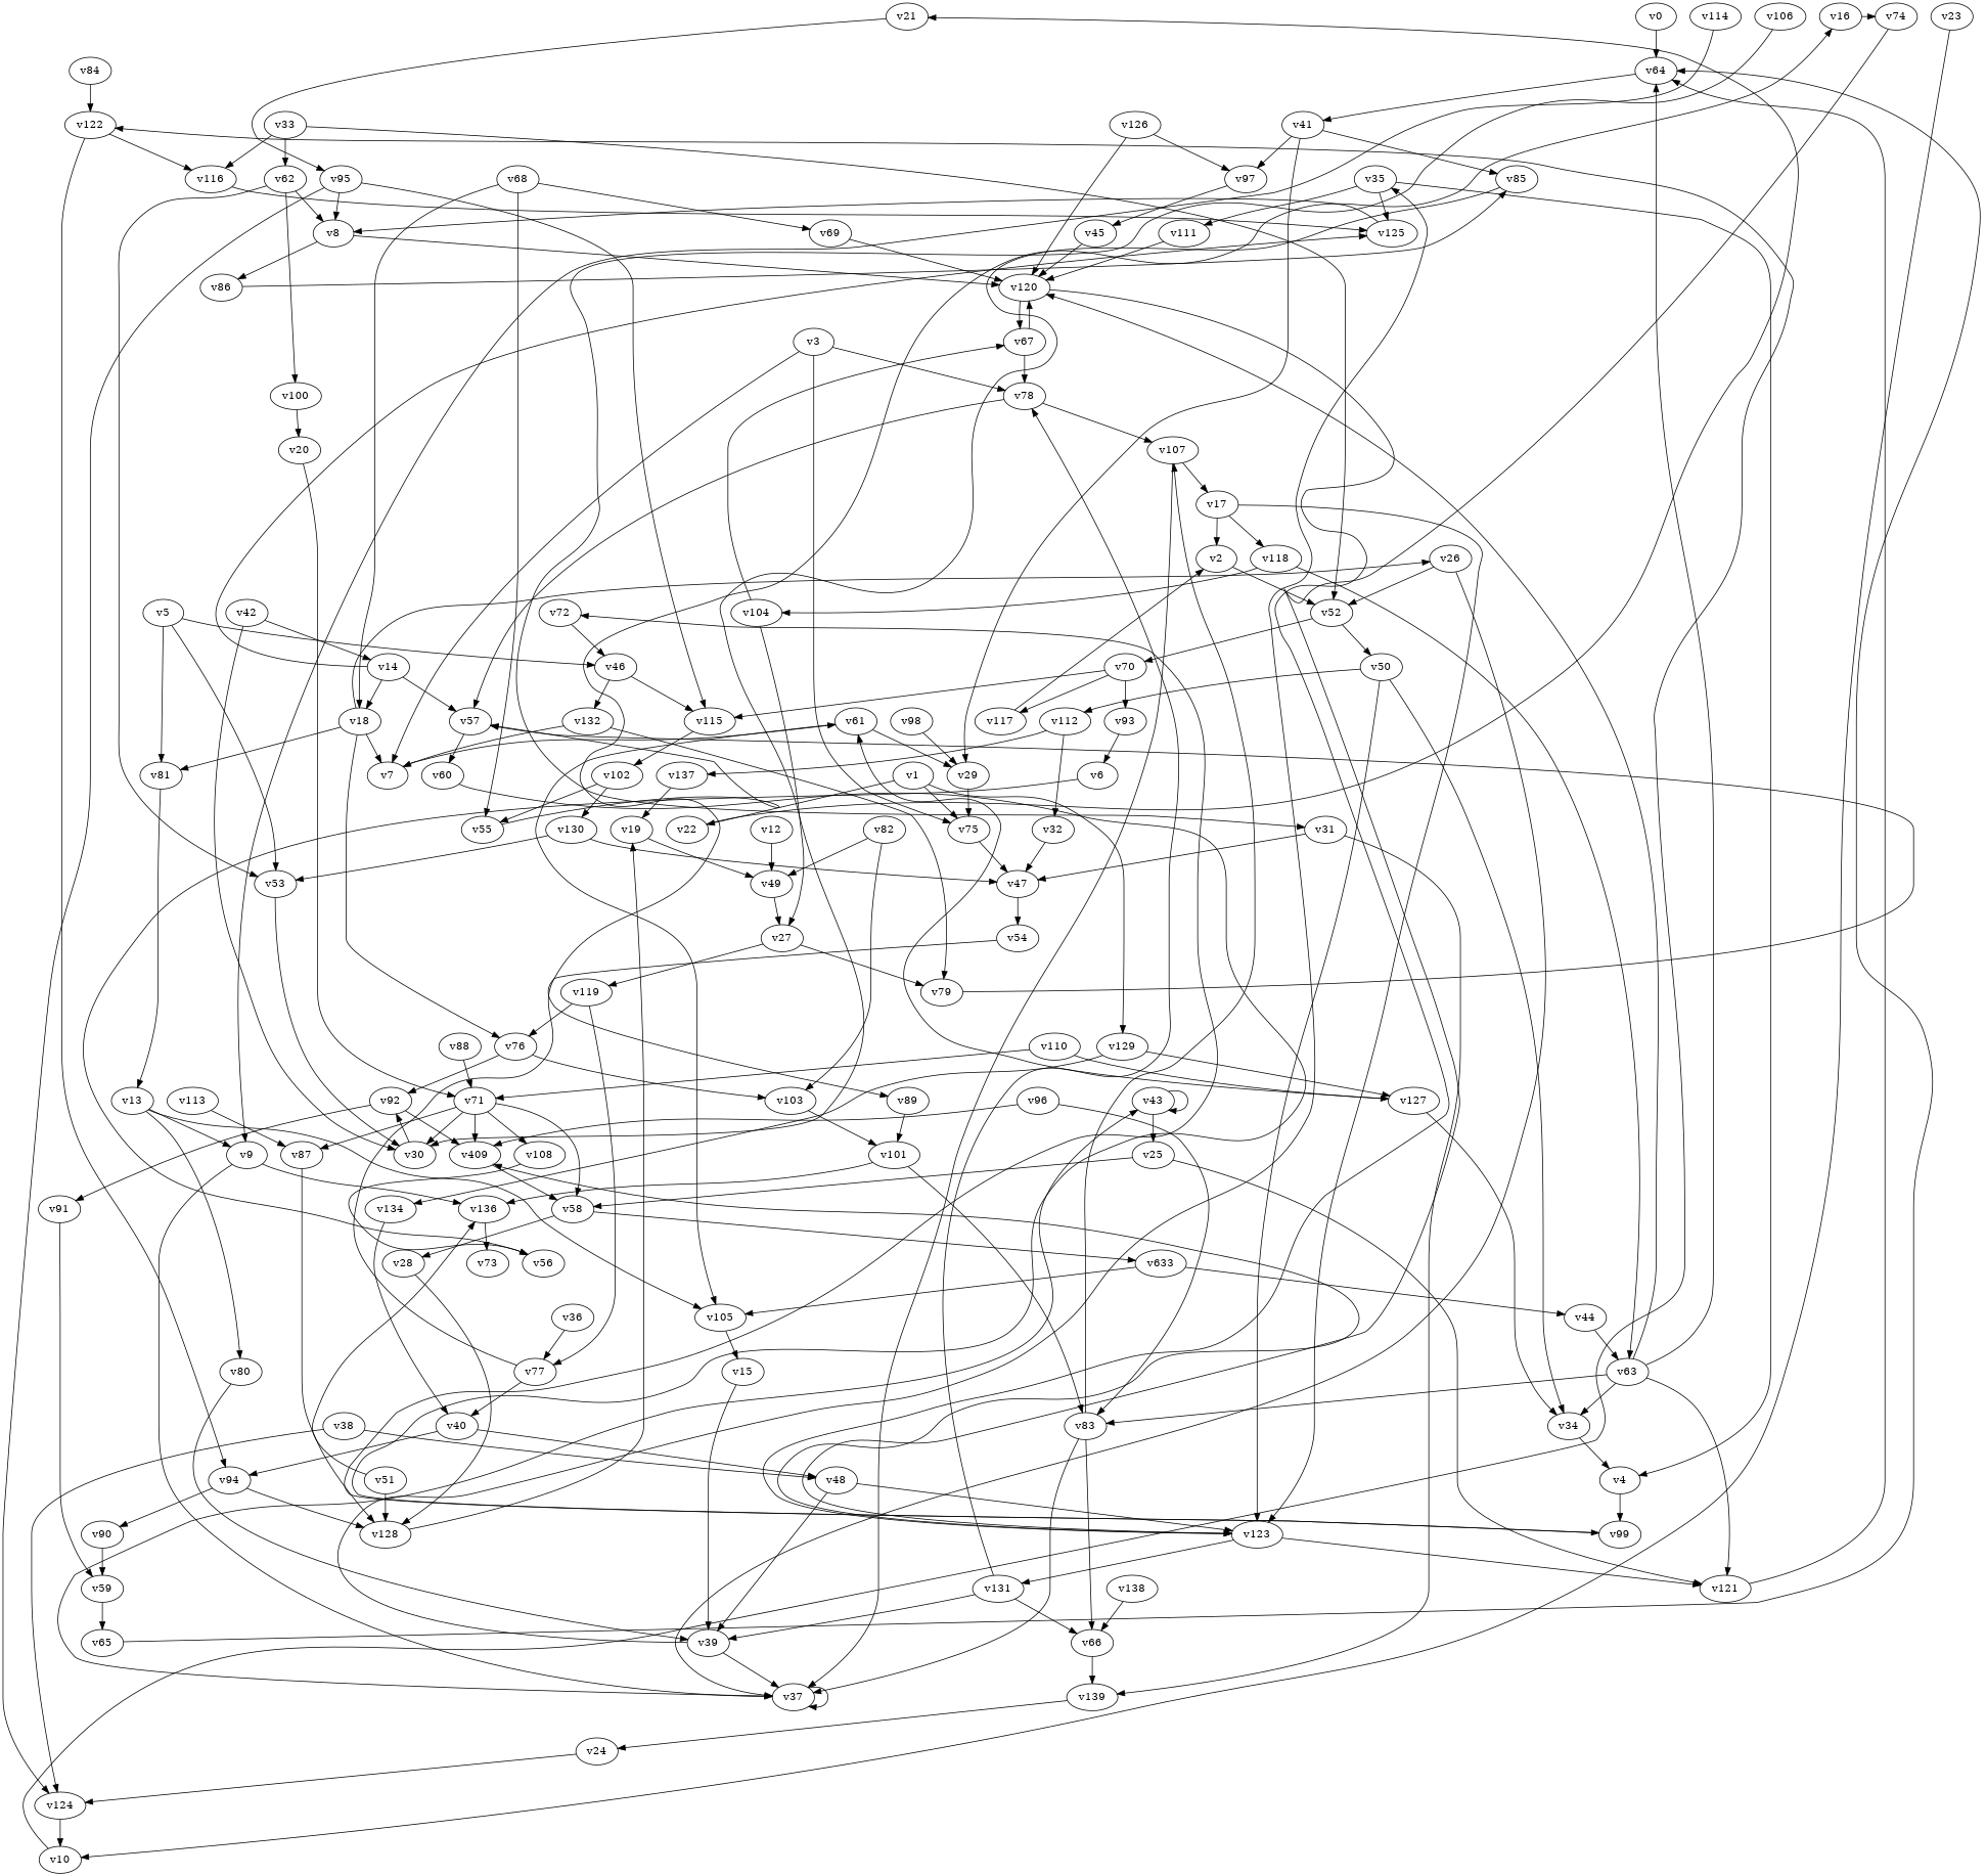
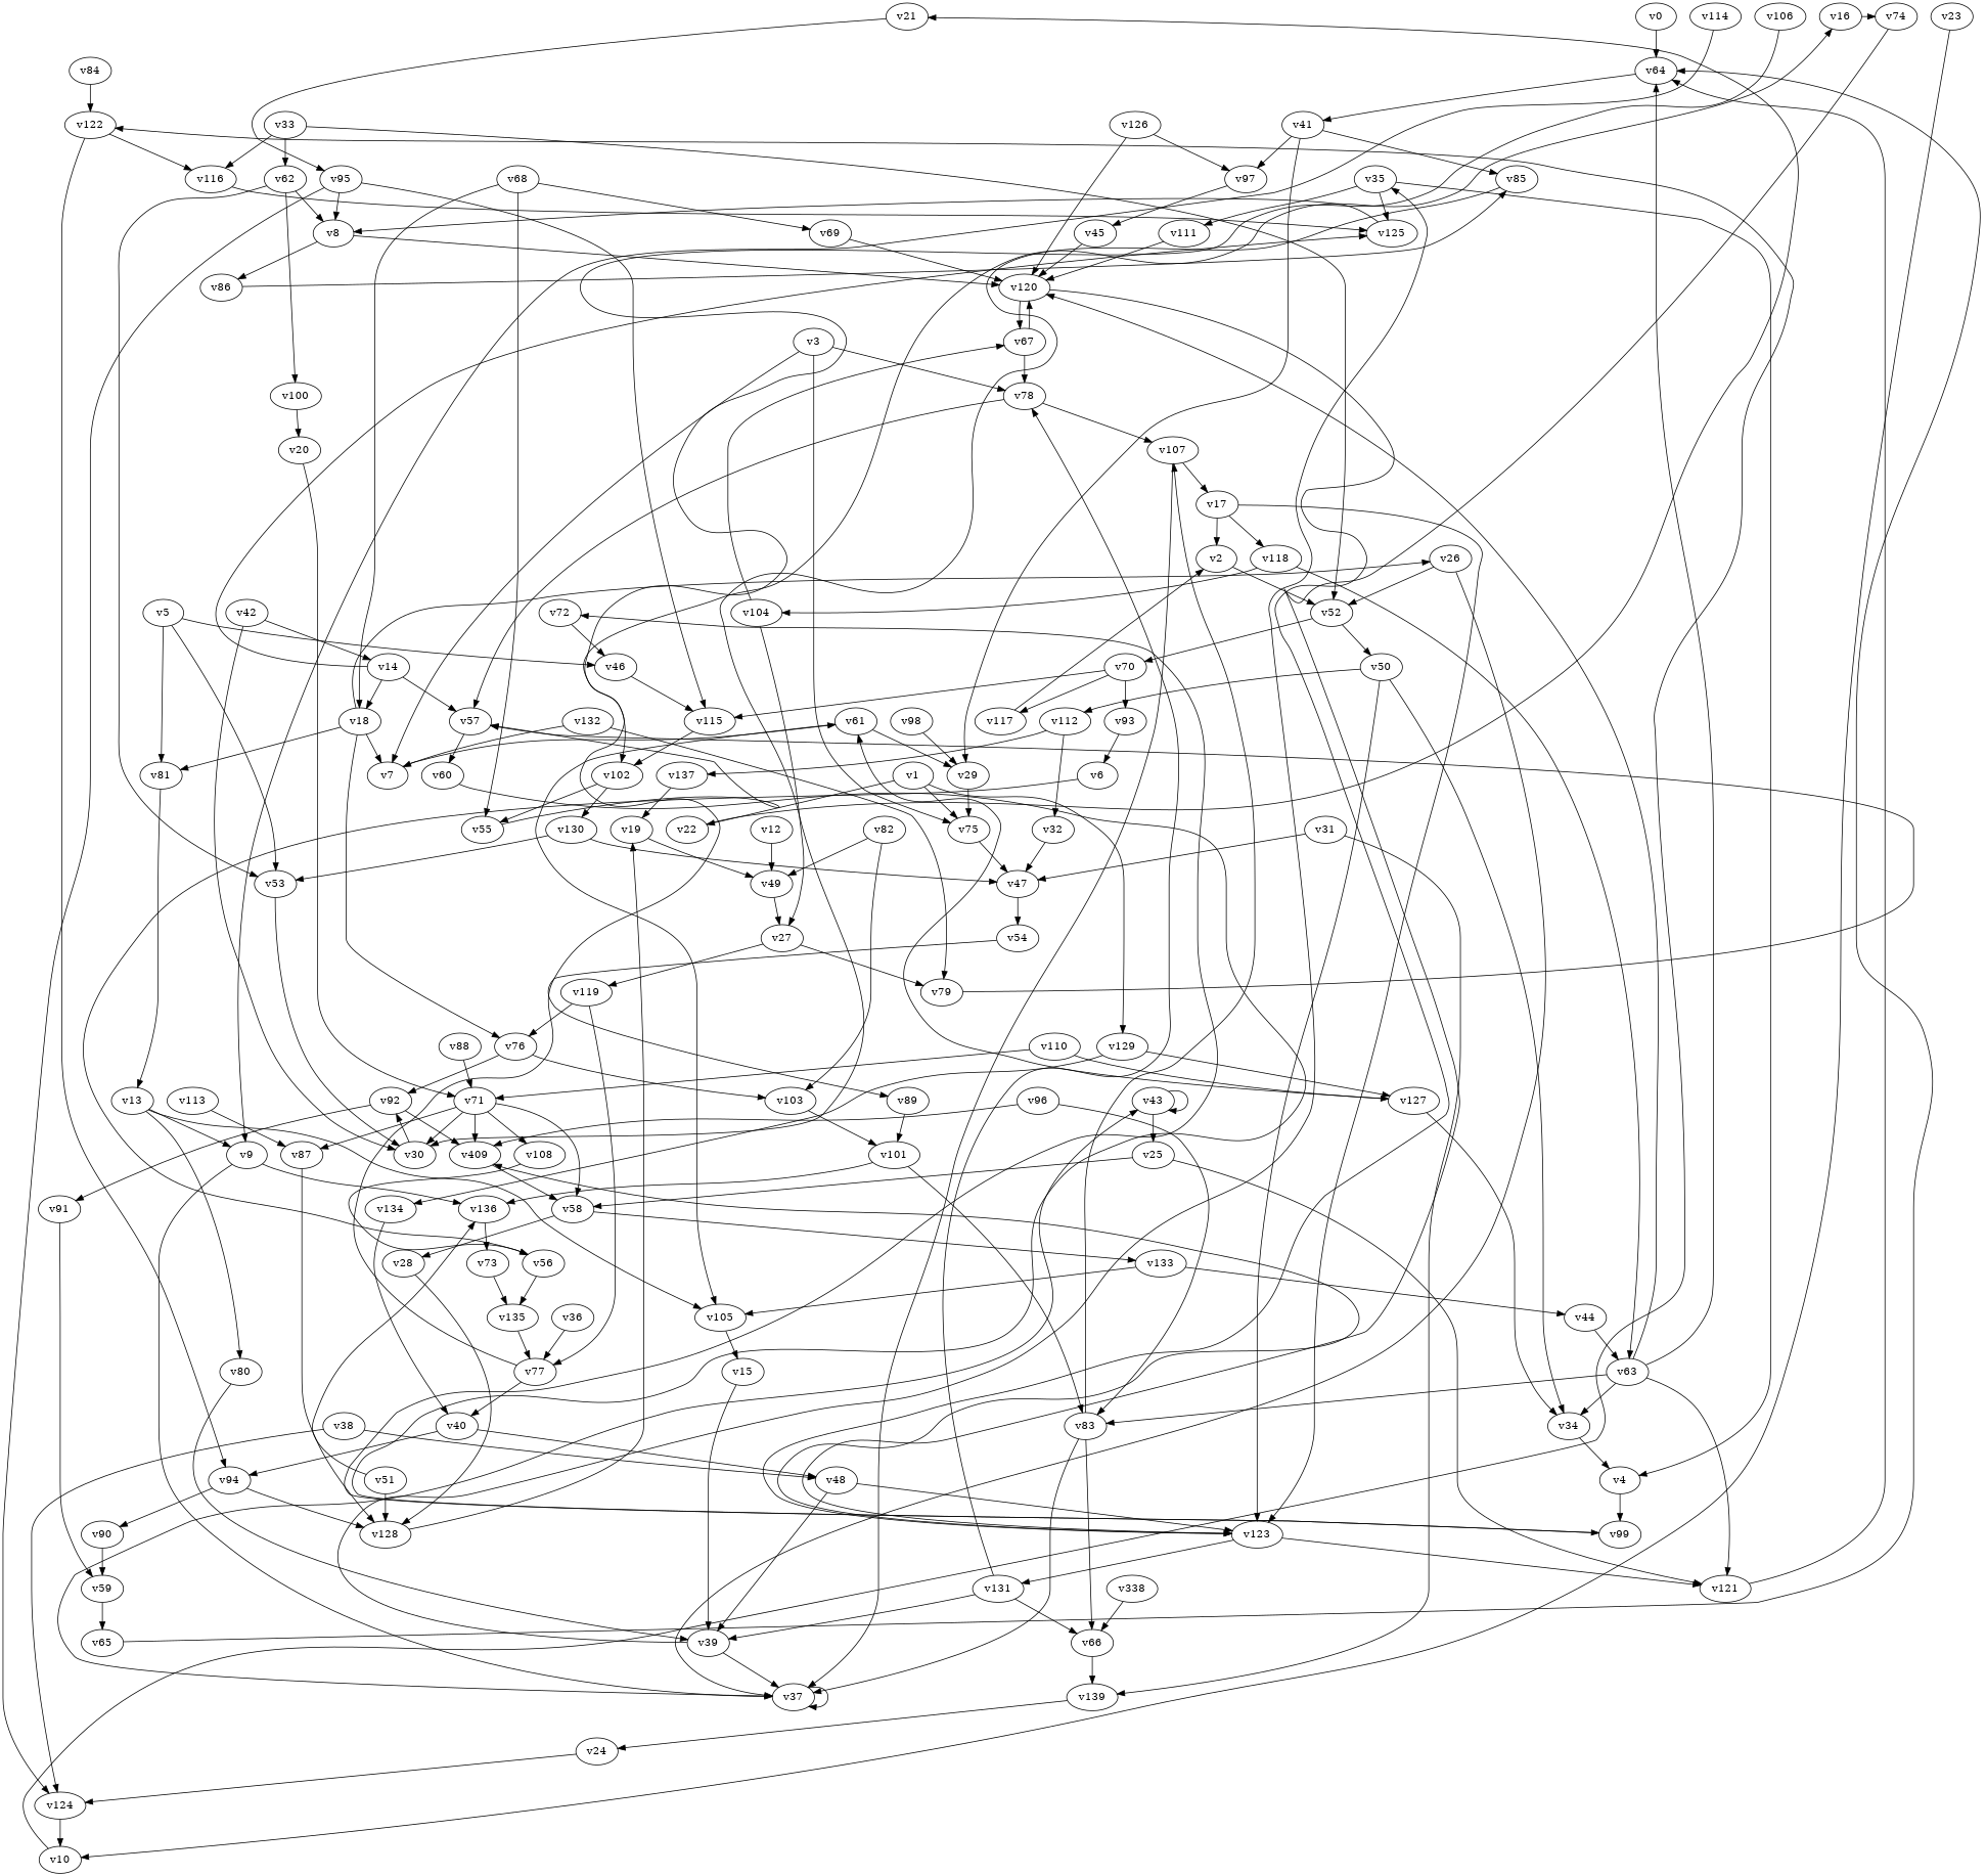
  digraph {
    node [player=1]
    v0 [player=0]
    v64
    v41 [player=0]
    v1
    v22
    v75 [player=0]
    v129 [player=0]
    v21 [player=0]
    v47 [player=0]
    v127
    v134 [player=0]
    v2
    v52
    v50
    v70 [player=0]
    v3 [player=0]
    v7
    v78
    v61 [player=0]
    v57
    v107 [player=0]
    v4
    v99
    v72 [player=0]
    v5
    v46
    v53
    v81
    v115 [player=0]
    v132
    v30
    v13
    v6 [player=0]
    v56
+   v135 [player=0]
    v105
    v29 [player=0]
    v8
    v86
    v120
    v85
    v123
    v67 [player=0]
    v9 [player=0]
    v37 [player=0]
    v136
    v43 [player=0]
    v73
    v122 [player=0]
    v10
    v116
    v94 [player=0]
    v45 [player=0]
    v12 [player=0]
    v49
    v27 [player=0]
    v80 [player=0]
    v39
    v15
    v14 [player=0]
    v18
    v125 [player=0]
    v26
    v76 [player=0]
    v60
    v35 [player=0]
    v74 [player=0]
    v16
    v17 [player=0]
    v118 [player=0]
    v63 [player=0]
    v104
    v121
    n74 [label=v409]
    v131
    v92 [player=0]
    v103
    v19
    v20
    v71
    v58 [player=0]
    v87 [player=0]
    v108
    v95 [player=0]
    v124 [player=0]
    v23
    v24
    v25 [player=0]
    v28 [player=0]
-   v133 [player=0 label=v633]
+   v133 [player=0]
    v98
    v79 [player=0]
    v119 [player=0]
    v77
    v128 [player=0]
    v91 [player=0]
    v31 [player=0]
    v139 [player=0]
    v54
    v32
    v33
    v62 [player=0]
    v100
    v34
    v111
    v36
    v40
    v38
    v48
    v90
    v97 [player=0]
    v42
    v44 [player=0]
    v83 [player=0]
    v102
    v89
    v112
    v137 [player=0]
    v51
    v93 [player=0]
    v117 [player=0]
    v101
    v55 [player=0]
    v59 [player=0]
    v65 [player=0]
    v66
    v68 [player=0]
    v69
    v82
    v84 [player=0]
    v88
    v96
    v130 [player=0]
    v106 [player=0]
    v110 [player=0]
    v113
    v114 [player=0]
    v126
-   v138
+   v138 [label=v338]
    v0 -> v64
    v64 -> v41
    v41 -> v29
    v41 -> v85
    v41 -> v97
    v1 -> v22
    v1 -> v75
    v1 -> v129
    v22 -> v21 [constraint="t < 8"]
    v75 -> v47
    v129 -> v127
    v129 -> v134
    v21 -> v95 [constraint="t < 6"]
    v47 -> v54
    v127 -> v61 [constraint="t mod 5 == 0"]
    v127 -> v34
    v134 -> v40
    v2 -> v52
    v52 -> v50
    v52 -> v70
    v50 -> v123
    v50 -> v34
    v50 -> v112
    v70 -> v115
    v70 -> v93
    v70 -> v117
    v3 -> v75
    v3 -> v7
    v3 -> v78
    v7 -> v61 [constraint="t < 5"]
    v78 -> v57
    v78 -> v107
    v61 -> v105
    v61 -> v29
    v57 -> v60
    v107 -> v37
    v107 -> v17
    v4 -> v99
    v99 -> v72 [constraint="t < 9"]
    v72 -> v46
    v5 -> v46
    v5 -> v53
    v5 -> v81
    v46 -> v115
-   v46 -> v132
    v53 -> v30
    v81 -> v13
    v115 -> v102
    v132 -> v7
    v132 -> v79
    v30 -> v92 [constraint="t < 15"]
    v13 -> v105
    v13 -> v9
    v13 -> v80
    v6 -> v56 [constraint="t >= 2"]
+   v56 -> v135
+   v135 -> v77
    v105 -> v15
    v29 -> v75
    v8 -> v86
    v8 -> v120
    v86 -> v85 [constraint="t >= 5"]
    v120 -> v123 [constraint="t < 5"]
    v120 -> v67
    v85 -> v30 [constraint="t < 15"]
    v123 -> v121
    v123 -> n74 [constraint="t >= 5"]
    v123 -> v131
    v67 -> v78
    v67 -> v120
    v9 -> v37
    v9 -> v136
    v37 -> v37
    v37 -> v43 [constraint="t mod 5 == 0"]
    v136 -> v73
    v43 -> v43
    v43 -> v25
+   v73 -> v135
    v122 -> v116
    v122 -> v94
    v10 -> v122 [constraint="t < 13"]
    v116 -> v125 [constraint="t >= 5"]
    v94 -> v128
    v94 -> v90
    v45 -> v120
    v12 -> v49
    v49 -> v27
    v27 -> v79
    v27 -> v119
    v80 -> v39
    v39 -> v37
    v39 -> v35 [constraint="t >= 2"]
    v15 -> v39
    v14 -> v57
    v14 -> v18
    v14 -> v125 [constraint="t < 9"]
    v18 -> v7
    v18 -> v81
    v18 -> v26 [constraint="t < 6"]
    v18 -> v76
    v125 -> v8 [constraint="t >= 2"]
    v26 -> v52
    v26 -> v37 [constraint="t >= 2"]
    v76 -> v92
    v76 -> v103
    v60 -> v99 [constraint="t >= 4"]
    v35 -> v4
    v35 -> v125
    v35 -> v111
    v74 -> v123 [constraint="t >= 3"]
    v16 -> v74 [constraint="t mod 4 == 3"]
    v17 -> v2
    v17 -> v123
    v17 -> v118
    v118 -> v63
    v118 -> v104
    v63 -> v64
    v63 -> v120
    v63 -> v121
    v63 -> v34
    v63 -> v83
    v104 -> v67
    v104 -> v27
    v121 -> v64
    n74 -> v58
    v131 -> v78
    v131 -> v39
    v131 -> v66
    v92 -> n74
    v92 -> v91
    v103 -> v101
    v19 -> v49
    v20 -> v71
    v71 -> v30
    v71 -> n74
    v71 -> v58
    v71 -> v87
    v71 -> v108
    v58 -> v28
    v58 -> v133
    v87 -> v128
    v108 -> v56 [constraint="t mod 5 == 4"]
    v95 -> v115
    v95 -> v8
    v95 -> v124
    v124 -> v10
    v23 -> v10 [constraint="t < 6"]
    v24 -> v124
    v25 -> v121
    v25 -> v58
    v28 -> v128
    v133 -> v105
    v133 -> v44
    v98 -> v29
    v79 -> v57 [constraint="t >= 2"]
    v119 -> v76
    v119 -> v77
    v77 -> v16 [constraint="t < 7"]
    v77 -> v40
    v128 -> v19
    v91 -> v59
    v31 -> v47
    v31 -> v139
    v139 -> v24
    v54 -> v89 [constraint="t < 6"]
    v32 -> v47
    v33 -> v52
    v33 -> v116
    v33 -> v62
    v62 -> v53
    v62 -> v8
    v62 -> v100
    v100 -> v20
    v34 -> v4
    v111 -> v120
    v36 -> v77
    v40 -> v94
    v40 -> v48
    v38 -> v124
    v38 -> v48
    v48 -> v123
    v48 -> v39
    v90 -> v59
    v97 -> v45
    v42 -> v30
    v42 -> v14
    v44 -> v63
    v83 -> v107
    v83 -> v37
    v83 -> v66
    v102 -> v55
    v102 -> v130
    v89 -> v101
    v112 -> v32
    v112 -> v137
    v137 -> v19
    v51 -> v136 [constraint="t >= 2"]
    v51 -> v128
    v93 -> v6
    v117 -> v2
    v101 -> v136
    v101 -> v83
    v55 -> v57 [constraint="t >= 1"]
    v59 -> v65
    v65 -> v64 [constraint="t < 6"]
    v66 -> v139
    v68 -> v18
    v68 -> v55
    v68 -> v69
    v69 -> v120
    v82 -> v49
    v82 -> v103
    v84 -> v122
    v88 -> v71
    v96 -> n74
    v96 -> v83
    v130 -> v47
    v130 -> v53
-   v106 -> v31 [constraint="t mod 2 == 0"]
+   v106 -> v102 [constraint="t mod 2 == 0"]
    v110 -> v127
    v110 -> v71
    v113 -> v87
    v114 -> v9 [constraint="t >= 5"]
    v126 -> v120
    v126 -> v97
    v138 -> v66
  }
